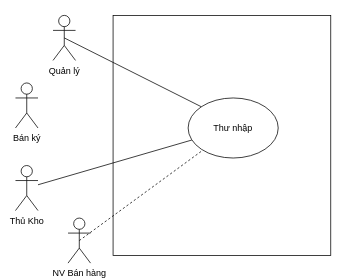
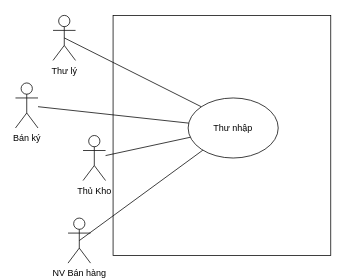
  <mxCell id="0" />
  <mxCell id="1" parent="0" />
  <mxCell id="2" value="" style="rounded=0;whiteSpace=wrap;html=1;fillColor=none;" parent="1" vertex="1"><mxGeometry x="150" y="20" width="290" height="320" as="geometry" /></mxCell>
- <mxCell id="3" value="Quản lý" style="shape=umlActor;verticalLabelPosition=bottom;verticalAlign=top;html=1;outlineConnect=0;" parent="1" vertex="1"><mxGeometry x="70" y="20" width="30" height="60" as="geometry" /></mxCell>
+ <mxCell id="3" value="Thư lý" style="shape=umlActor;verticalLabelPosition=bottom;verticalAlign=top;html=1;outlineConnect=0;" parent="1" vertex="1"><mxGeometry x="70" y="20" width="30" height="60" as="geometry" /></mxCell>
  <mxCell id="4" value="Bán ký" style="shape=umlActor;verticalLabelPosition=bottom;verticalAlign=top;html=1;outlineConnect=0;" parent="1" vertex="1"><mxGeometry x="20" y="110" width="30" height="60" as="geometry" /></mxCell>
- <mxCell id="5" value="Thủ Kho" style="shape=umlActor;verticalLabelPosition=bottom;verticalAlign=top;html=1;outlineConnect=0;" parent="1" vertex="1"><mxGeometry x="20" y="220" width="30" height="60" as="geometry" /></mxCell>
+ <mxCell id="5" value="Thủ Kho" style="shape=umlActor;verticalLabelPosition=bottom;verticalAlign=top;html=1;outlineConnect=0;" parent="1" vertex="1"><mxGeometry x="110" y="180" width="30" height="60" as="geometry" /></mxCell>
  <mxCell id="6" value="NV Bán hàng" style="shape=umlActor;verticalLabelPosition=bottom;verticalAlign=top;html=1;outlineConnect=0;" parent="1" vertex="1"><mxGeometry x="90" y="290" width="30" height="60" as="geometry" /></mxCell>
  <mxCell id="7" value="Thư nhập" style="ellipse;whiteSpace=wrap;html=1;" parent="1" vertex="1"><mxGeometry x="250" y="130" width="120" height="80" as="geometry" /></mxCell>
  <mxCell id="8" value="" style="endArrow=none;html=1;exitX=0.5;exitY=0.5;exitDx=0;exitDy=0;exitPerimeter=0;entryX=0;entryY=0;entryDx=0;entryDy=0;" edge="1" parent="1" source="3" target="7"><mxGeometry width="50" height="50" relative="1" as="geometry"><mxPoint x="260" y="220" as="sourcePoint" /><mxPoint x="310" y="170" as="targetPoint" /></mxGeometry></mxCell>
+ <mxCell id="9" value="" style="endArrow=none;html=1;" edge="1" parent="1" source="4" target="7"><mxGeometry width="50" height="50" relative="1" as="geometry"><mxPoint x="95" y="60" as="sourcePoint" /><mxPoint x="277.574" y="151.716" as="targetPoint" /></mxGeometry></mxCell>
  <mxCell id="10" value="" style="endArrow=none;html=1;" edge="1" parent="1" source="5" target="7"><mxGeometry width="50" height="50" relative="1" as="geometry"><mxPoint x="105" y="70" as="sourcePoint" /><mxPoint x="287.574" y="161.716" as="targetPoint" /></mxGeometry></mxCell>
- <mxCell id="11" value="" style="endArrow=none;html=1;exitX=0.5;exitY=0.5;exitDx=0;exitDy=0;exitPerimeter=0;dashed=1;" edge="1" parent="1" source="6" target="7"><mxGeometry width="50" height="50" relative="1" as="geometry"><mxPoint x="115" y="80" as="sourcePoint" /><mxPoint x="297.574" y="171.716" as="targetPoint" /></mxGeometry></mxCell>
+ <mxCell id="11" value="" style="endArrow=none;html=1;exitX=0.5;exitY=0.5;exitDx=0;exitDy=0;exitPerimeter=0;" edge="1" parent="1" source="6" target="7"><mxGeometry width="50" height="50" relative="1" as="geometry"><mxPoint x="115" y="80" as="sourcePoint" /><mxPoint x="297.574" y="171.716" as="targetPoint" /></mxGeometry></mxCell>
